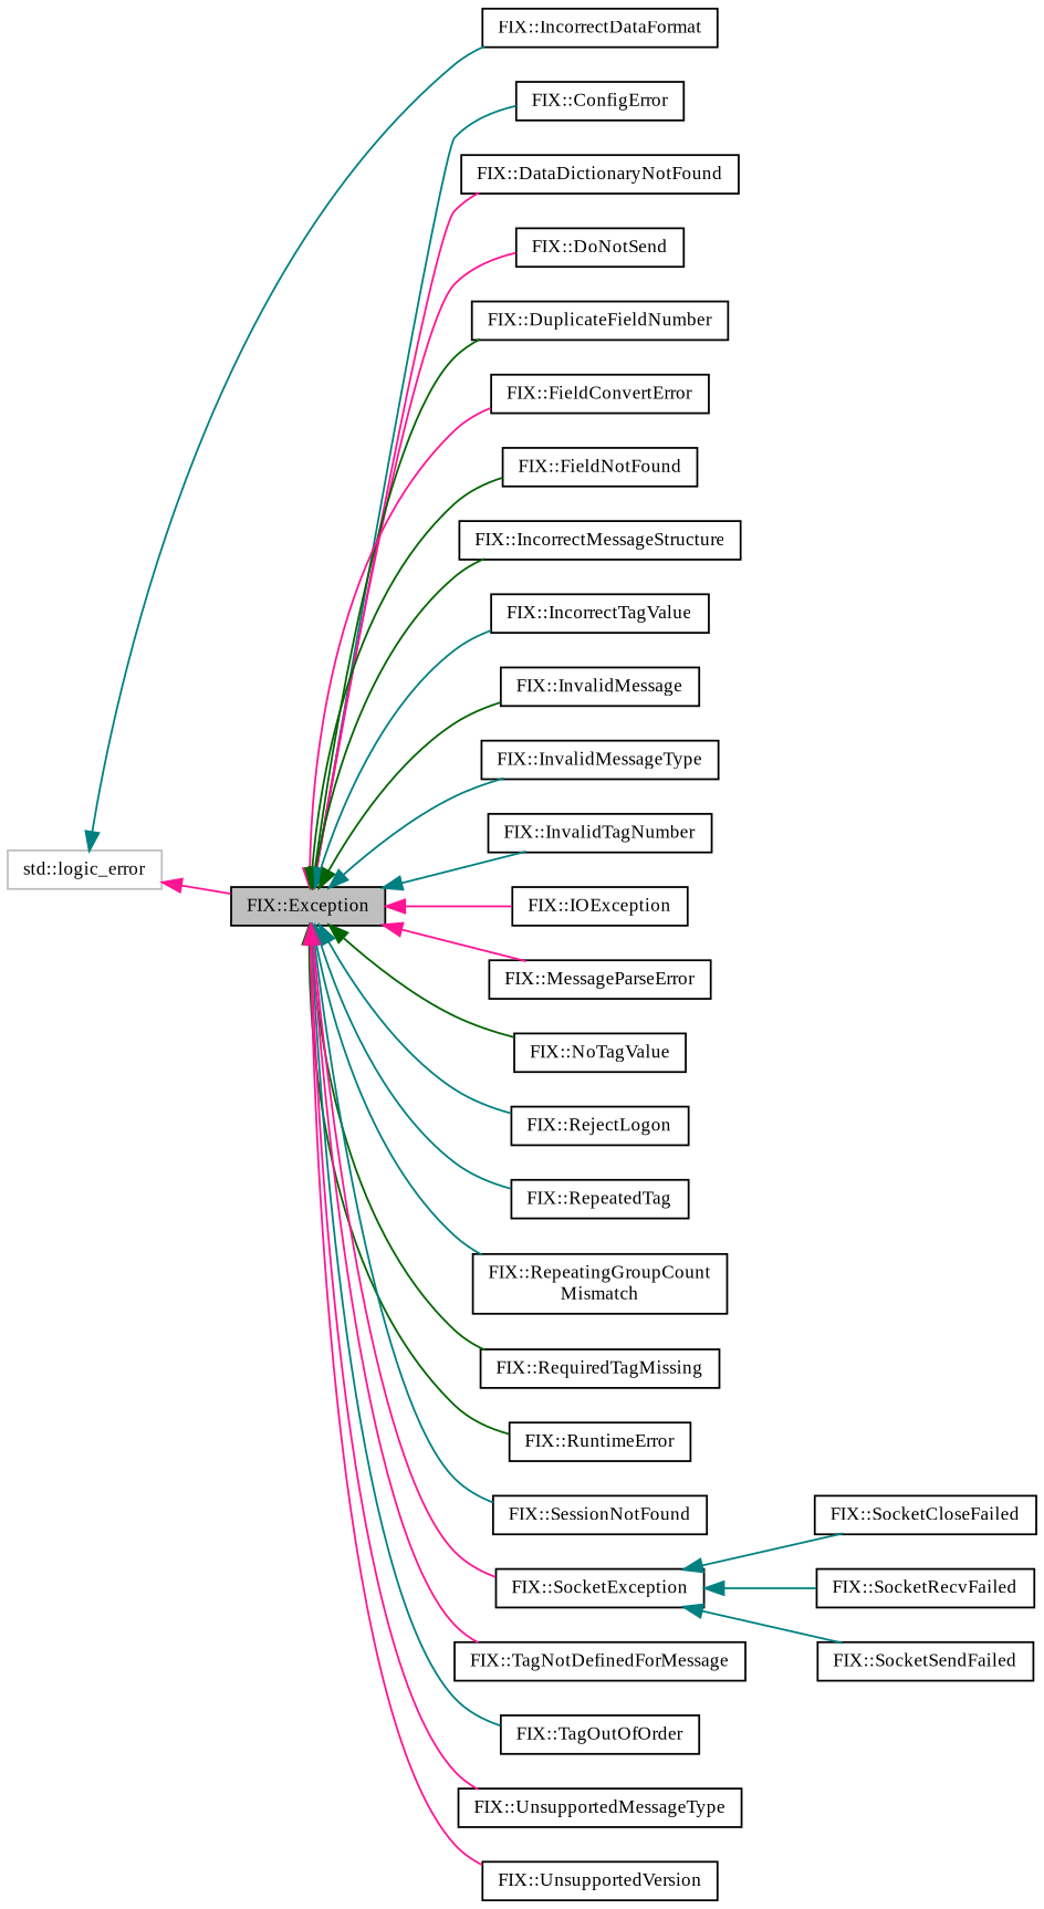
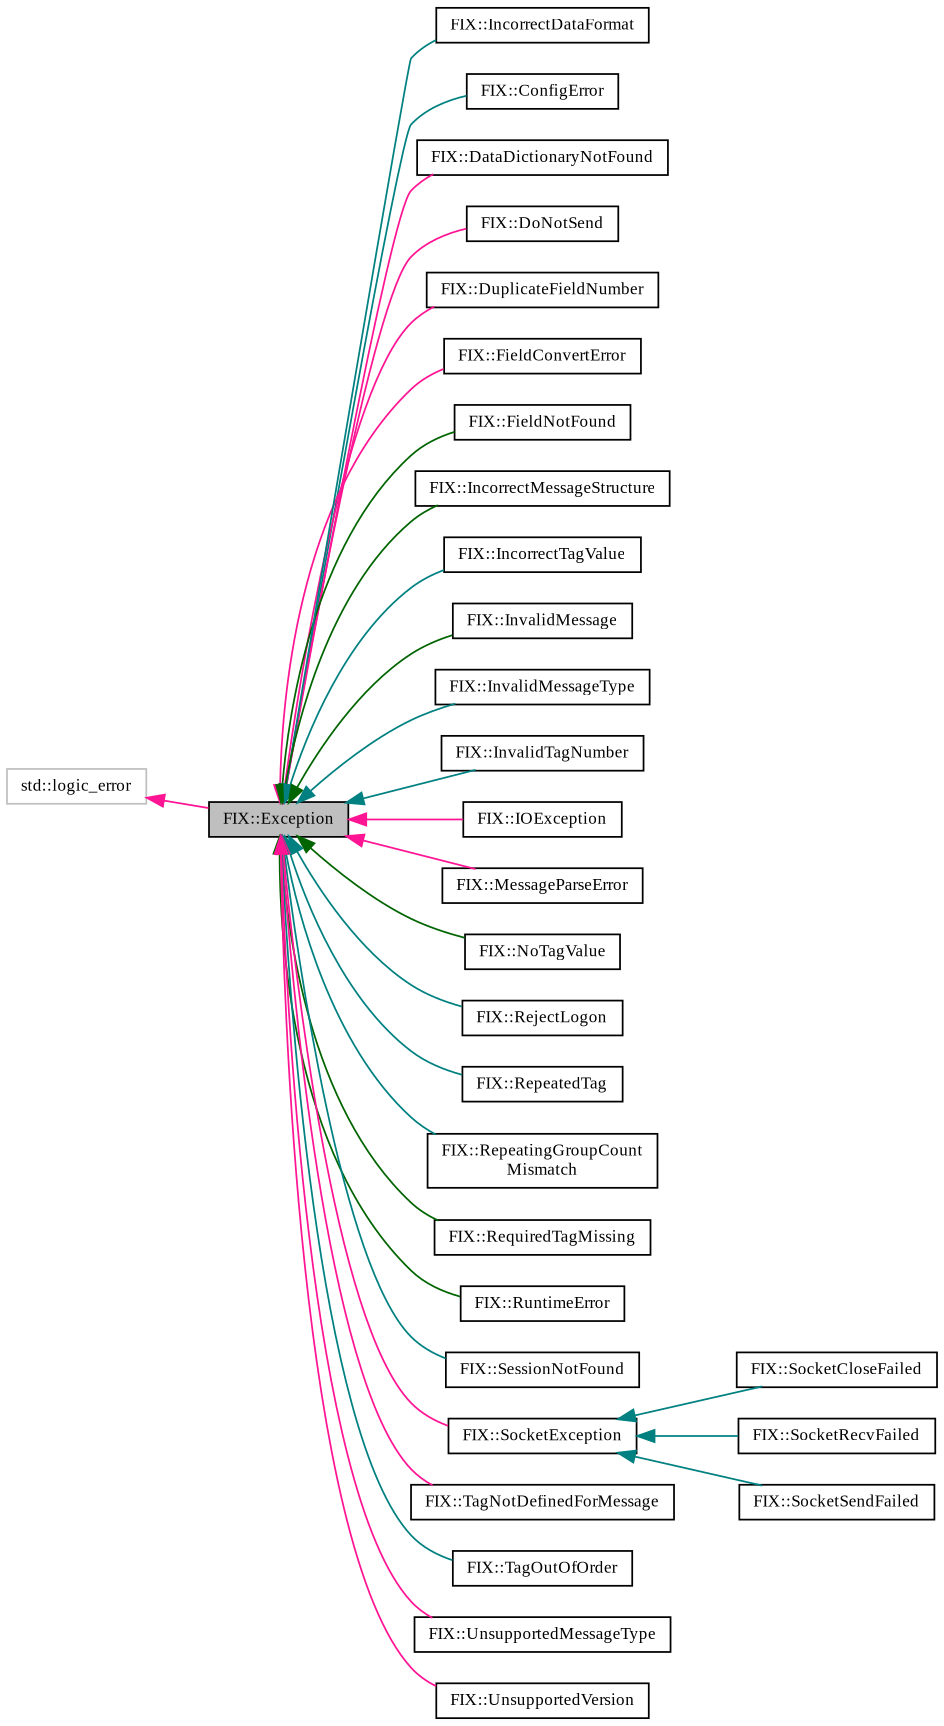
  digraph {
    fontname="Liberation Serif"
    rankdir=LR
    node [color=black fillcolor=white fontname="Liberation Serif" fontsize=10 shape=record style=filled]
    edge [color=teal dir=back fontname="Liberation Serif" fontsize=10 labelfontname=Helvetica labelfontsize=10 style=solid]
    n1 [fillcolor=grey75 fontcolor=black height=0.2 label="FIX::Exception" width=0.4]
    n2 [height=0.2 label="FIX::ConfigError" width=0.4]
    n3 [height=0.2 label="FIX::DataDictionaryNotFound" width=0.4]
    n4 [height=0.2 label="FIX::DoNotSend" width=0.4]
    n5 [height=0.2 label="FIX::DuplicateFieldNumber" width=0.4]
    n6 [height=0.2 label="FIX::FieldConvertError" width=0.4]
    n7 [height=0.2 label="FIX::FieldNotFound" width=0.4]
    n8 [height=0.2 label="FIX::IncorrectDataFormat" width=0.4]
    n9 [height=0.2 label="FIX::IncorrectMessageStructure" width=0.4]
    n10 [height=0.2 label="FIX::IncorrectTagValue" width=0.4]
    n11 [height=0.2 label="FIX::InvalidMessage" width=0.4]
    n12 [height=0.2 label="FIX::InvalidMessageType" width=0.4]
    n13 [height=0.2 label="FIX::InvalidTagNumber" width=0.4]
    n14 [height=0.2 label="FIX::IOException" width=0.4]
    n15 [height=0.2 label="FIX::MessageParseError" width=0.4]
    n16 [height=0.2 label="FIX::NoTagValue" width=0.4]
    n17 [height=0.2 label="FIX::RejectLogon" width=0.4]
    n18 [height=0.2 label="FIX::RepeatedTag" width=0.4]
    n19 [height=0.2 label="FIX::RepeatingGroupCount\lMismatch" width=0.4]
    n20 [height=0.2 label="FIX::RequiredTagMissing" width=0.4]
    n21 [height=0.2 label="FIX::RuntimeError" width=0.4]
    n22 [height=0.2 label="FIX::SessionNotFound" width=0.4]
    n23 [height=0.2 label="FIX::SocketException" width=0.4]
    n24 [height=0.2 label="FIX::TagNotDefinedForMessage" width=0.4]
    n25 [height=0.2 label="FIX::TagOutOfOrder" width=0.4]
    n26 [height=0.2 label="FIX::UnsupportedMessageType" width=0.4]
    n27 [height=0.2 label="FIX::UnsupportedVersion" width=0.4]
    n28 [height=0.2 label="FIX::SocketCloseFailed" width=0.4]
    n29 [height=0.2 label="FIX::SocketRecvFailed" width=0.4]
    n30 [height=0.2 label="FIX::SocketSendFailed" width=0.4]
    n31 [color=grey75 height=0.2 label="std::logic_error" width=0.4]
    n1 -> n2
    n1 -> n3 [color=deeppink]
    n1 -> n4 [color=deeppink]
-   n1 -> n5 [color=darkgreen]
+   n1 -> n5 [color=deeppink]
    n1 -> n6 [color=deeppink]
    n1 -> n7 [color=darkgreen]
-   n31 -> n8
+   n1 -> n8
    n1 -> n9 [color=darkgreen]
    n1 -> n10
    n1 -> n11 [color=darkgreen]
    n1 -> n12
    n1 -> n13
    n1 -> n14 [color=deeppink]
    n1 -> n15 [color=deeppink]
    n1 -> n16 [color=darkgreen]
    n1 -> n17
    n1 -> n18
    n1 -> n19
    n1 -> n20 [color=darkgreen]
    n1 -> n21 [color=darkgreen]
    n1 -> n22
    n1 -> n23 [color=deeppink]
    n1 -> n24 [color=deeppink]
    n1 -> n25
    n1 -> n26 [color=deeppink]
    n1 -> n27 [color=deeppink]
    n23 -> n28
    n23 -> n29
    n23 -> n30
    n31 -> n1 [color=deeppink]
  }
